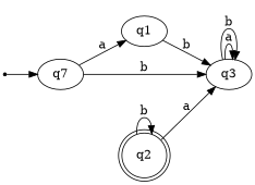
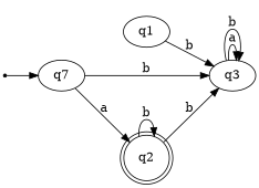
  digraph {
    rankdir=LR
    inic [shape=point]
    n2 [label=q7]
    q1
    q3
    q2 [shape=doublecircle]
    inic -> n2
-   n2 -> q1 [label=a]
+   n2 -> q2 [label=a]
    n2 -> q3 [label=b]
    q1 -> q3 [label=b]
    q3 -> q3 [label=a]
    q3 -> q3 [label=b]
-   q2 -> q3 [label=a]
+   q2 -> q3 [label=b]
    q2 -> q2 [label=b]
  }
